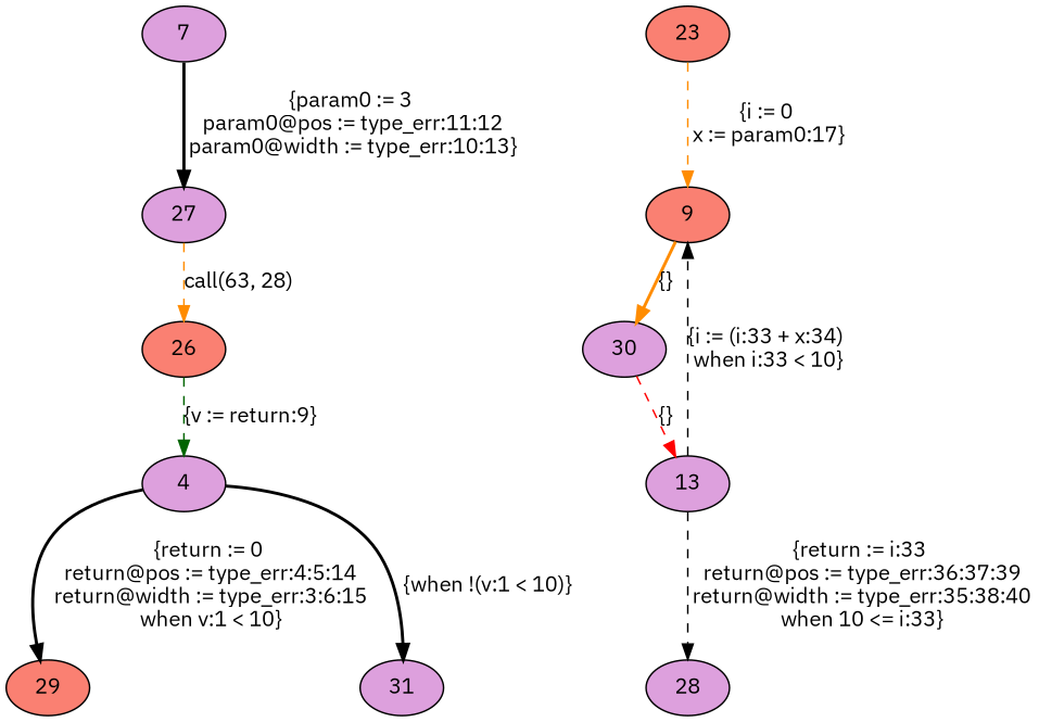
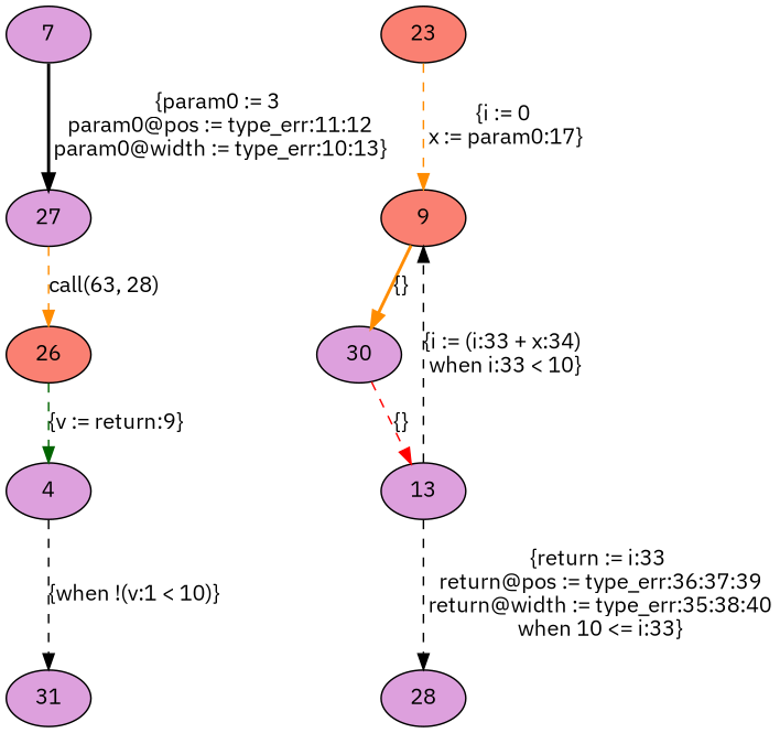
  digraph {
    fontname="IBM Plex Sans"
    node [fillcolor=plum fontname="IBM Plex Sans" style=filled]
    edge [color=black fontname="IBM Plex Sans" style=dashed]
-   29 [fillcolor=salmon]
    4
    31
    7
    27
    26 [fillcolor=salmon]
    9 [fillcolor=salmon]
    30
    13
    28
    23 [fillcolor=salmon]
-   4 -> 29 [label="{return := 0\n return@pos := type_err:4:5:14\n return@width := type_err:3:6:15\n when v:1 < 10}" style=bold]
-   4 -> 31 [label="{when !(v:1 < 10)}" style=bold]
+   4 -> 31 [label="{when !(v:1 < 10)}"]
    7 -> 27 [label="{param0 := 3\n param0@pos := type_err:11:12\n param0@width := type_err:10:13}" style=bold]
    27 -> 26 [color=darkorange label="call(63, 28)"]
    26 -> 4 [color=darkgreen label="{v := return:9}"]
    9 -> 30 [color=darkorange label="{}" style=bold]
    30 -> 13 [color=red label="{}"]
    13 -> 9 [label="{i := (i:33 + x:34)\n when i:33 < 10}"]
    13 -> 28 [label="{return := i:33\n return@pos := type_err:36:37:39\n return@width := type_err:35:38:40\n when 10 <= i:33}"]
    23 -> 9 [color=darkorange label="{i := 0\n x := param0:17}"]
  }
